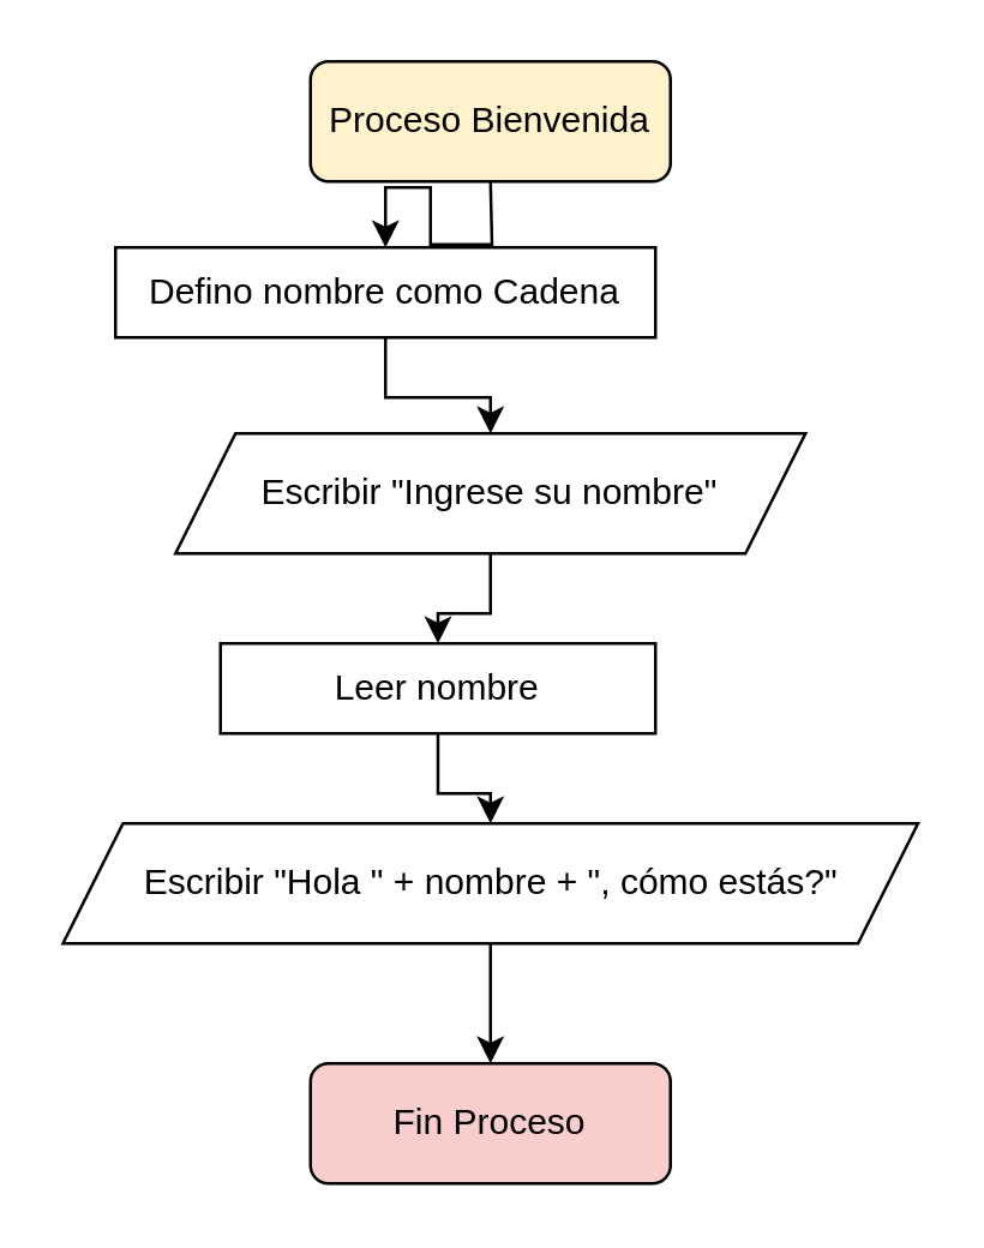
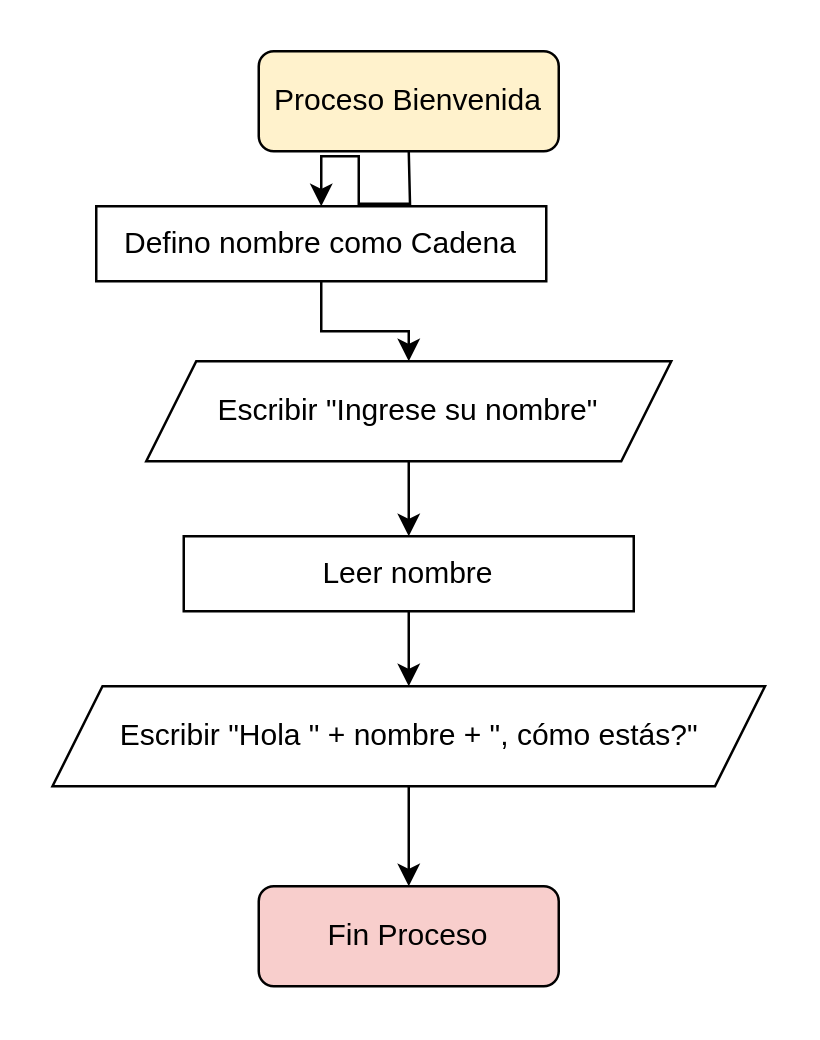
  <mxCell id="0" />
  <mxCell id="1" parent="0" />
  <mxCell id="2" style="edgeStyle=orthogonalEdgeStyle;rounded=0;orthogonalLoop=1;jettySize=auto;html=1;entryX=0.5;entryY=0;entryDx=0;entryDy=0;" edge="1" parent="1" target="5"><mxGeometry relative="1" as="geometry"><mxPoint x="163" y="60" as="sourcePoint" /></mxGeometry></mxCell>
  <mxCell id="3" value="Proceso Bienvenida" style="rounded=1;whiteSpace=wrap;html=1;fillColor=#fff2cc;" vertex="1" parent="1"><mxGeometry x="103" y="20" width="120" height="40" as="geometry" /></mxCell>
  <mxCell id="4" style="edgeStyle=orthogonalEdgeStyle;rounded=0;orthogonalLoop=1;jettySize=auto;html=1;entryX=0.5;entryY=0;entryDx=0;entryDy=0;" edge="1" parent="1" source="5" target="9"><mxGeometry relative="1" as="geometry" /></mxCell>
  <mxCell id="5" value="Defino nombre como Cadena" style="rounded=0;whiteSpace=wrap;html=1;" vertex="1" parent="1"><mxGeometry x="38" y="82" width="180" height="30" as="geometry" /></mxCell>
  <mxCell id="6" style="edgeStyle=orthogonalEdgeStyle;rounded=0;orthogonalLoop=1;jettySize=auto;html=1;entryX=0.5;entryY=0;entryDx=0;entryDy=0;" edge="1" parent="1"><mxGeometry relative="1" as="geometry"><mxPoint x="163" y="162" as="sourcePoint" /></mxGeometry></mxCell>
  <mxCell id="7" value="Fin Proceso" style="rounded=1;whiteSpace=wrap;html=1;fillColor=#f8cecc;" vertex="1" parent="1"><mxGeometry x="103" y="354" width="120" height="40" as="geometry" /></mxCell>
  <mxCell id="8" style="edgeStyle=orthogonalEdgeStyle;rounded=0;orthogonalLoop=1;jettySize=auto;html=1;entryX=0.5;entryY=0;entryDx=0;entryDy=0;" edge="1" parent="1" source="9" target="11"><mxGeometry relative="1" as="geometry" /></mxCell>
  <mxCell id="9" value="Escribir &quot;Ingrese su nombre&quot;" style="shape=parallelogram;perimeter=parallelogramPerimeter;whiteSpace=wrap;html=1;fixedSize=1;" vertex="1" parent="1"><mxGeometry x="58" y="144" width="210" height="40" as="geometry" /></mxCell>
  <mxCell id="10" style="edgeStyle=orthogonalEdgeStyle;rounded=0;orthogonalLoop=1;jettySize=auto;html=1;entryX=0.5;entryY=0;entryDx=0;entryDy=0;" edge="1" parent="1" source="11" target="13"><mxGeometry relative="1" as="geometry" /></mxCell>
- <mxCell id="11" value="Leer nombre" style="rounded=0;whiteSpace=wrap;html=1;" vertex="1" parent="1"><mxGeometry x="73" y="214" width="145" height="30" as="geometry" /></mxCell>
+ <mxCell id="11" value="Leer nombre" style="rounded=0;whiteSpace=wrap;html=1;" vertex="1" parent="1"><mxGeometry x="73" y="214" width="180" height="30" as="geometry" /></mxCell>
  <mxCell id="12" style="edgeStyle=orthogonalEdgeStyle;rounded=0;orthogonalLoop=1;jettySize=auto;html=1;entryX=0.5;entryY=0;entryDx=0;entryDy=0;" edge="1" parent="1" source="13" target="7"><mxGeometry relative="1" as="geometry" /></mxCell>
  <mxCell id="13" value="Escribir &quot;Hola &quot; + nombre + &quot;, cómo estás?&quot;" style="shape=parallelogram;perimeter=parallelogramPerimeter;whiteSpace=wrap;html=1;fixedSize=1;" vertex="1" parent="1"><mxGeometry x="20.5" y="274" width="285" height="40" as="geometry" /></mxCell>
